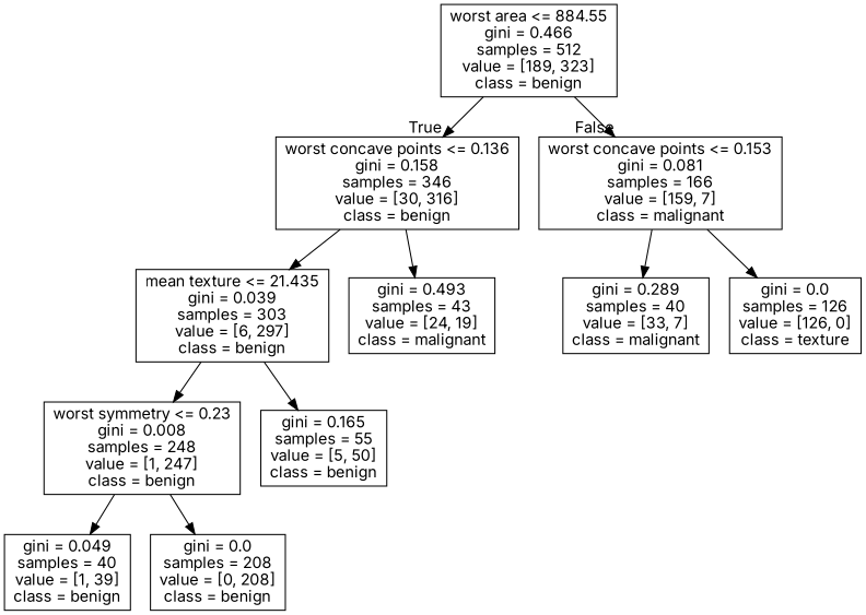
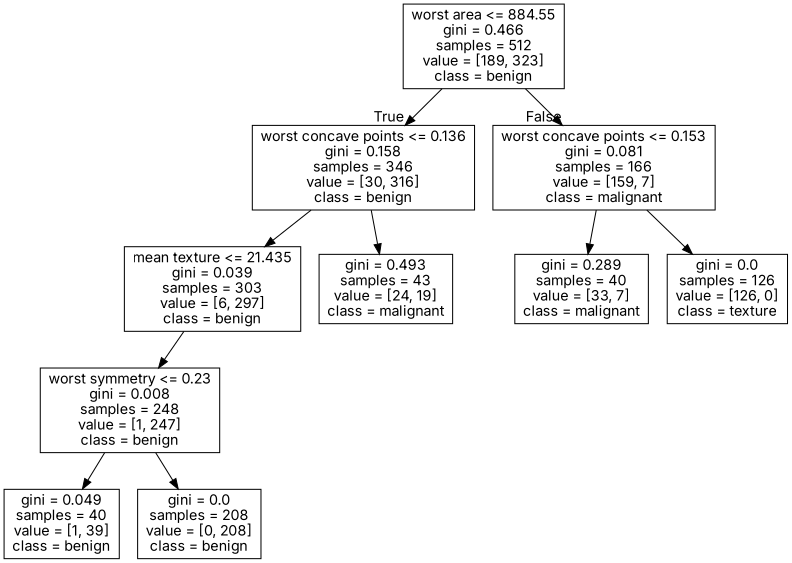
  digraph {
    fontname=Inter
    node [fontname=Inter shape=box]
    edge [fontname=Inter]
    n1 [label="worst area <= 884.55\ngini = 0.466\nsamples = 512\nvalue = [189, 323]\nclass = benign"]
    n2 [label="worst concave points <= 0.136\ngini = 0.158\nsamples = 346\nvalue = [30, 316]\nclass = benign"]
    n3 [label="worst concave points <= 0.153\ngini = 0.081\nsamples = 166\nvalue = [159, 7]\nclass = malignant"]
    n4 [label="mean texture <= 21.435\ngini = 0.039\nsamples = 303\nvalue = [6, 297]\nclass = benign"]
    n5 [label="gini = 0.493\nsamples = 43\nvalue = [24, 19]\nclass = malignant"]
    n6 [label="gini = 0.289\nsamples = 40\nvalue = [33, 7]\nclass = malignant"]
    n7 [label="gini = 0.0\nsamples = 126\nvalue = [126, 0]\nclass = texture"]
    n8 [label="worst symmetry <= 0.23\ngini = 0.008\nsamples = 248\nvalue = [1, 247]\nclass = benign"]
-   n9 [label="gini = 0.165\nsamples = 55\nvalue = [5, 50]\nclass = benign"]
    n10 [label="gini = 0.049\nsamples = 40\nvalue = [1, 39]\nclass = benign"]
    n11 [label="gini = 0.0\nsamples = 208\nvalue = [0, 208]\nclass = benign"]
    n1 -> n2 [headlabel=True labelangle=45 labeldistance=2.5]
    n1 -> n3 [headlabel=False labelangle=-45 labeldistance=2.5]
    n2 -> n4
    n2 -> n5
    n3 -> n6
    n3 -> n7
    n4 -> n8
-   n4 -> n9
    n8 -> n10
    n8 -> n11
  }
